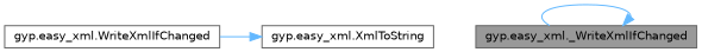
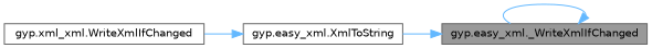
  digraph {
    rankdir=RL
    node [color=grey40 fillcolor=white fontname=Helvetica fontsize=10 shape=box style=filled]
    edge [color=steelblue1 dir=back fontname=Helvetica fontsize=10 labelfontname=Helvetica labelfontsize=10 style=solid]
    n1 [color=gray40 fillcolor=grey60 fontcolor=black height=0.2 label="gyp.easy_xml._WriteXmlIfChanged" width=0.4]
    n2 [height=0.2 label="gyp.easy_xml.XmlToString" width=0.4]
-   n3 [height=0.2 label="gyp.easy_xml.WriteXmlIfChanged" width=0.4]
+   n3 [height=0.2 label="gyp.xml_xml.WriteXmlIfChanged" width=0.4]
    n1 -> n1
+   n1 -> n2
    n2 -> n3
  }
